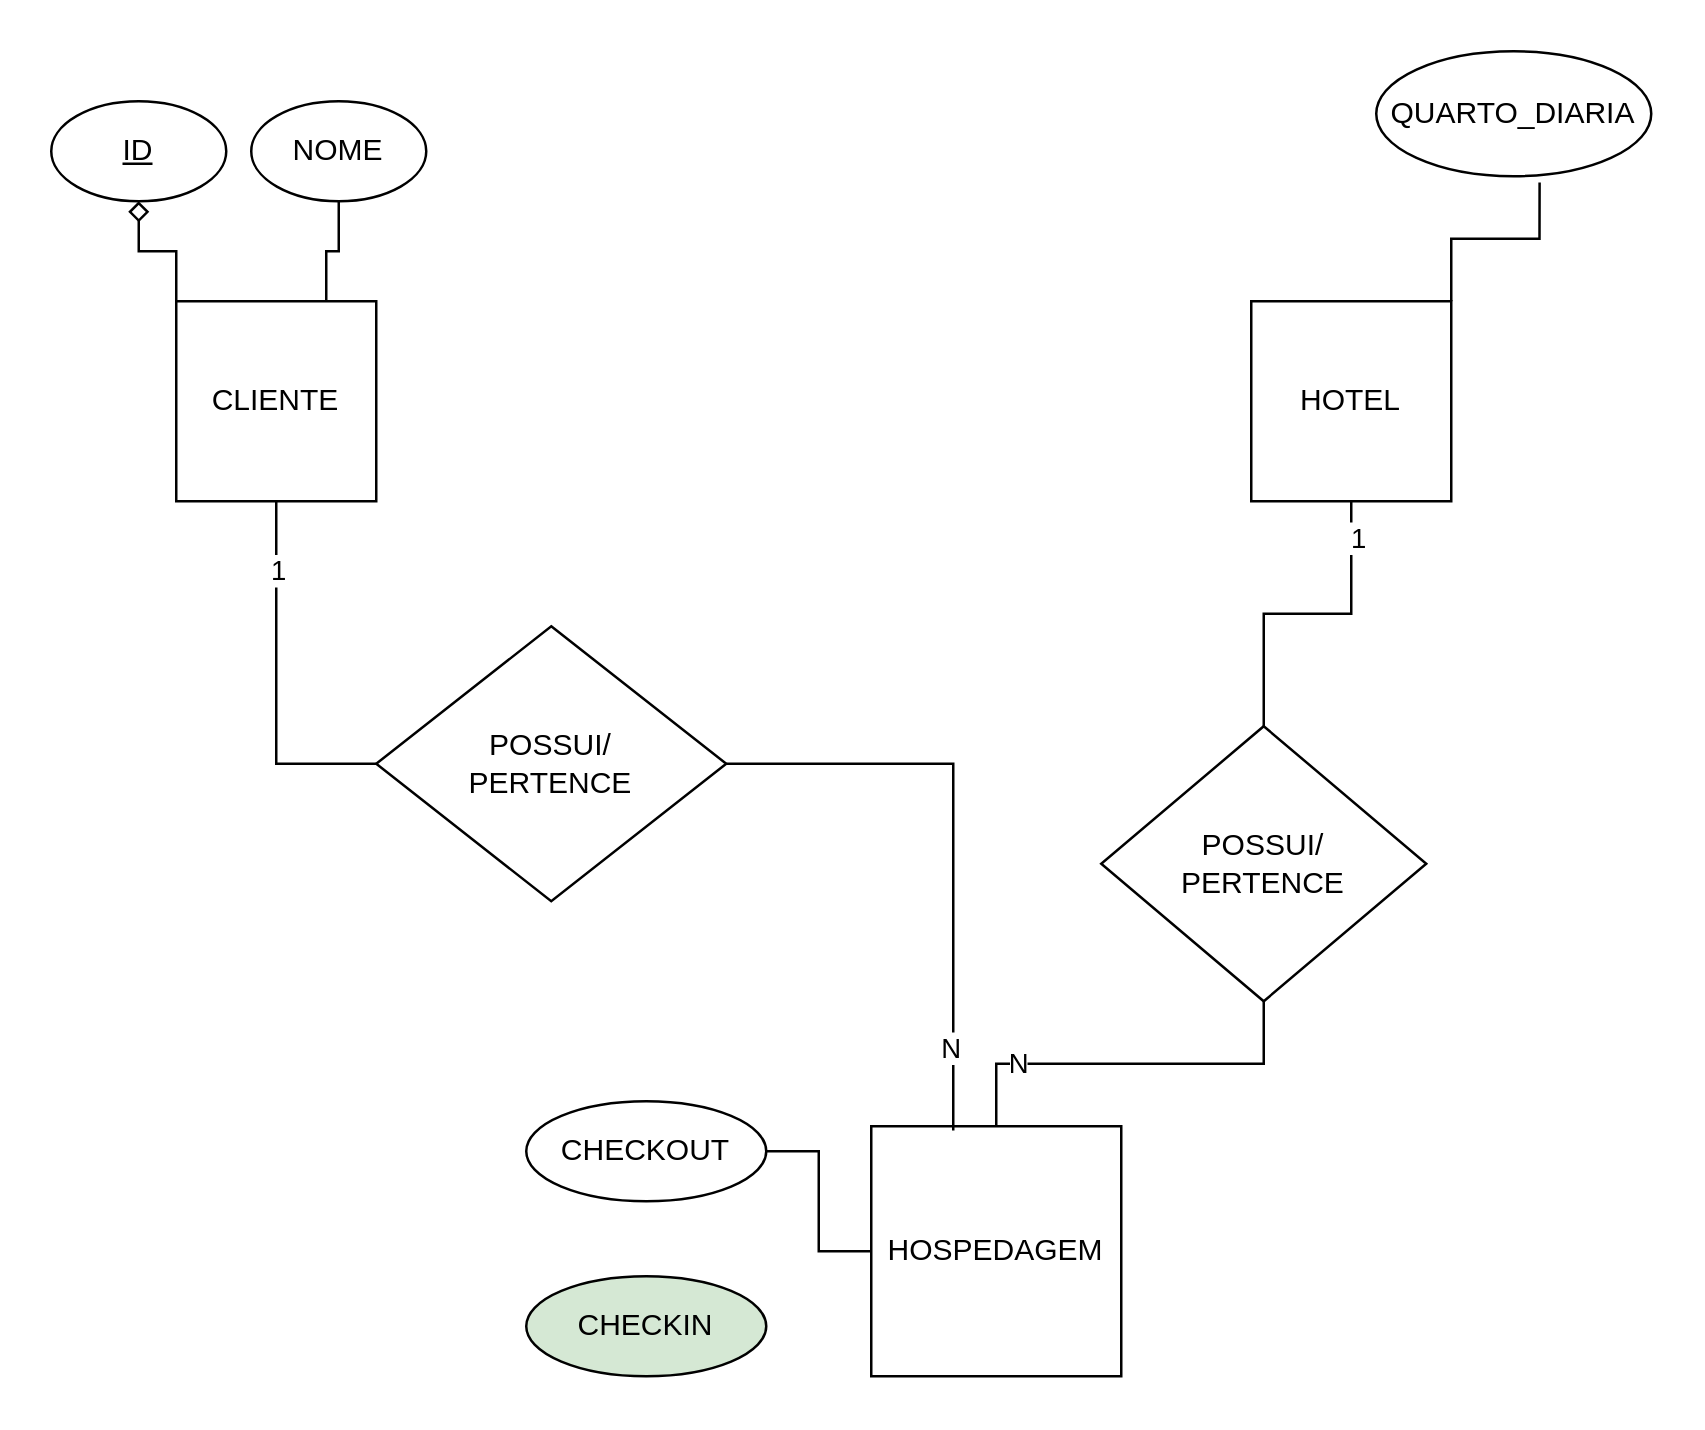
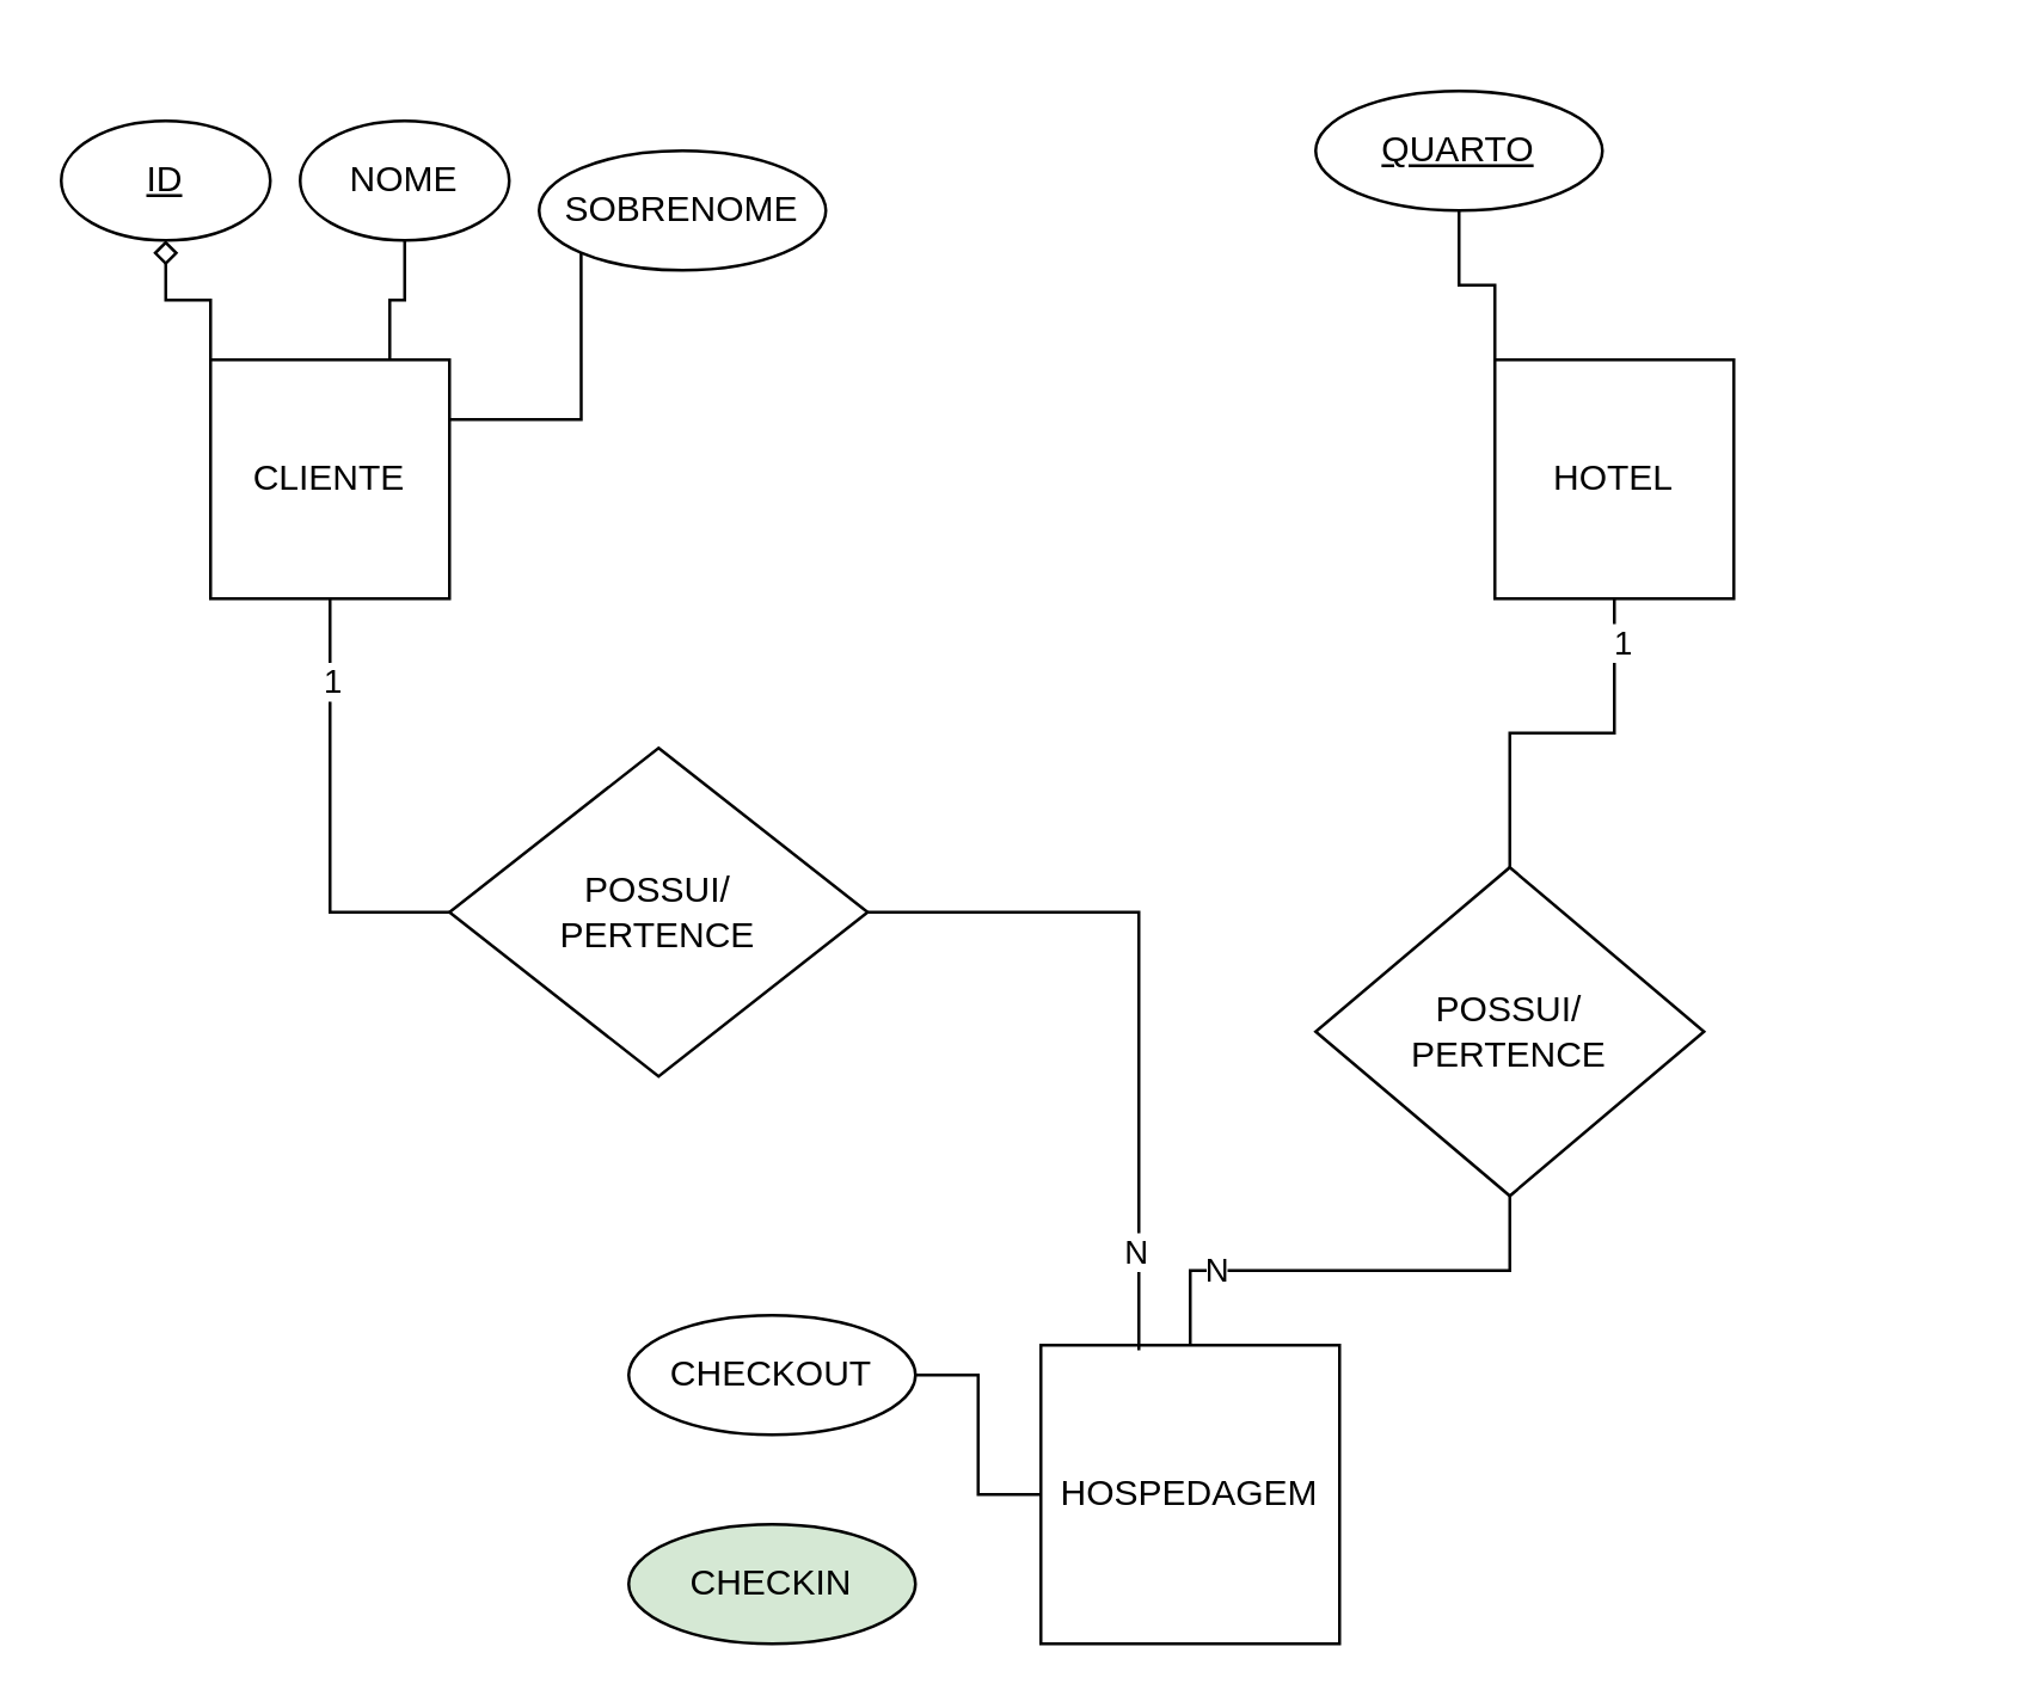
  <mxCell id="0" />
  <mxCell id="1" parent="0" />
  <mxCell id="2" style="edgeStyle=orthogonalEdgeStyle;rounded=0;orthogonalLoop=1;jettySize=auto;html=1;exitX=0;exitY=0;exitDx=0;exitDy=0;endArrow=diamond;endFill=0;" edge="1" parent="1" source="7" target="12"><mxGeometry relative="1" as="geometry"><mxPoint x="70" y="40" as="targetPoint" /></mxGeometry></mxCell>
  <mxCell id="3" style="edgeStyle=orthogonalEdgeStyle;rounded=0;orthogonalLoop=1;jettySize=auto;html=1;exitX=0.75;exitY=0;exitDx=0;exitDy=0;entryX=0.5;entryY=1;entryDx=0;entryDy=0;endArrow=none;endFill=0;" edge="1" parent="1" source="7" target="13"><mxGeometry relative="1" as="geometry" /></mxCell>
+ <mxCell id="4" style="edgeStyle=orthogonalEdgeStyle;rounded=0;orthogonalLoop=1;jettySize=auto;html=1;exitX=1;exitY=0.25;exitDx=0;exitDy=0;entryX=0;entryY=1;entryDx=0;entryDy=0;endArrow=none;endFill=0;" edge="1" parent="1" source="7" target="14"><mxGeometry relative="1" as="geometry" /></mxCell>
  <mxCell id="5" style="edgeStyle=orthogonalEdgeStyle;rounded=0;orthogonalLoop=1;jettySize=auto;html=1;exitX=0.5;exitY=1;exitDx=0;exitDy=0;entryX=0;entryY=0.5;entryDx=0;entryDy=0;endArrow=none;endFill=0;" edge="1" parent="1" source="7" target="27"><mxGeometry relative="1" as="geometry" /></mxCell>
  <mxCell id="6" value="1" style="edgeLabel;html=1;align=center;verticalAlign=middle;resizable=0;points=[];" vertex="1" connectable="0" parent="5"><mxGeometry x="-0.632" relative="1" as="geometry"><mxPoint as="offset" /></mxGeometry></mxCell>
  <mxCell id="7" value="CLIENTE" style="whiteSpace=wrap;html=1;aspect=fixed;" vertex="1" parent="1"><mxGeometry x="70" y="120" width="80" height="80" as="geometry" /></mxCell>
- <mxCell id="9" style="edgeStyle=orthogonalEdgeStyle;rounded=0;orthogonalLoop=1;jettySize=auto;html=1;exitX=1;exitY=0;exitDx=0;exitDy=0;entryX=0.594;entryY=1.05;entryDx=0;entryDy=0;entryPerimeter=0;endArrow=none;endFill=0;" edge="1" parent="1" source="10" target="16"><mxGeometry relative="1" as="geometry" /></mxCell>
+ <mxCell id="8" style="edgeStyle=orthogonalEdgeStyle;rounded=0;orthogonalLoop=1;jettySize=auto;html=1;exitX=0;exitY=0;exitDx=0;exitDy=0;entryX=0.5;entryY=1;entryDx=0;entryDy=0;endArrow=none;endFill=0;" edge="1" parent="1" source="10" target="15"><mxGeometry relative="1" as="geometry" /></mxCell>
  <mxCell id="10" value="HOTEL" style="whiteSpace=wrap;html=1;aspect=fixed;" vertex="1" parent="1"><mxGeometry x="500" y="120" width="80" height="80" as="geometry" /></mxCell>
  <mxCell id="11" value="HOSPEDAGEM" style="whiteSpace=wrap;html=1;aspect=fixed;" vertex="1" parent="1"><mxGeometry x="348" y="450" width="100" height="100" as="geometry" /></mxCell>
  <mxCell id="12" value="&lt;u&gt;ID&lt;/u&gt;" style="ellipse;whiteSpace=wrap;html=1;" vertex="1" parent="1"><mxGeometry x="20" y="40" width="70" height="40" as="geometry" /></mxCell>
  <mxCell id="13" value="NOME" style="ellipse;whiteSpace=wrap;html=1;" vertex="1" parent="1"><mxGeometry x="100" y="40" width="70" height="40" as="geometry" /></mxCell>
- <mxCell id="16" value="QUARTO_DIARIA" style="ellipse;whiteSpace=wrap;html=1;" vertex="1" parent="1"><mxGeometry x="550" y="20" width="110" height="50" as="geometry" /></mxCell>
+ <mxCell id="14" value="SOBRENOME" style="ellipse;whiteSpace=wrap;html=1;" vertex="1" parent="1"><mxGeometry x="180" y="50" width="96" height="40" as="geometry" /></mxCell>
+ <mxCell id="15" value="&lt;u&gt;QUARTO&lt;/u&gt;" style="ellipse;whiteSpace=wrap;html=1;" vertex="1" parent="1"><mxGeometry x="440" y="30" width="96" height="40" as="geometry" /></mxCell>
  <mxCell id="17" value="CHECKIN" style="ellipse;whiteSpace=wrap;html=1;fillColor=#d5e8d4;" vertex="1" parent="1"><mxGeometry x="210" y="510" width="96" height="40" as="geometry" /></mxCell>
  <mxCell id="18" value="" style="edgeStyle=orthogonalEdgeStyle;rounded=0;orthogonalLoop=1;jettySize=auto;html=1;endArrow=none;endFill=0;" edge="1" parent="1" source="19" target="11"><mxGeometry relative="1" as="geometry" /></mxCell>
  <mxCell id="19" value="CHECKOUT" style="ellipse;whiteSpace=wrap;html=1;" vertex="1" parent="1"><mxGeometry x="210" y="440" width="96" height="40" as="geometry" /></mxCell>
  <mxCell id="20" value="" style="edgeStyle=orthogonalEdgeStyle;rounded=0;orthogonalLoop=1;jettySize=auto;html=1;endArrow=none;endFill=0;" edge="1" parent="1" source="24" target="10"><mxGeometry relative="1" as="geometry" /></mxCell>
  <mxCell id="21" value="1" style="edgeLabel;html=1;align=center;verticalAlign=middle;resizable=0;points=[];" vertex="1" connectable="0" parent="20"><mxGeometry x="0.781" y="-2" relative="1" as="geometry"><mxPoint as="offset" /></mxGeometry></mxCell>
  <mxCell id="22" style="edgeStyle=orthogonalEdgeStyle;rounded=0;orthogonalLoop=1;jettySize=auto;html=1;exitX=0.5;exitY=1;exitDx=0;exitDy=0;entryX=0.5;entryY=0;entryDx=0;entryDy=0;endArrow=none;endFill=0;" edge="1" parent="1" source="24" target="11"><mxGeometry relative="1" as="geometry" /></mxCell>
  <mxCell id="23" value="N" style="edgeLabel;html=1;align=center;verticalAlign=middle;resizable=0;points=[];" vertex="1" connectable="0" parent="22"><mxGeometry x="0.575" y="-1" relative="1" as="geometry"><mxPoint as="offset" /></mxGeometry></mxCell>
  <mxCell id="24" value="POSSUI/&lt;br&gt;PERTENCE" style="rhombus;whiteSpace=wrap;html=1;" vertex="1" parent="1"><mxGeometry x="440" y="290" width="130" height="110" as="geometry" /></mxCell>
  <mxCell id="25" style="edgeStyle=orthogonalEdgeStyle;rounded=0;orthogonalLoop=1;jettySize=auto;html=1;exitX=1;exitY=0.5;exitDx=0;exitDy=0;entryX=0.328;entryY=0.017;entryDx=0;entryDy=0;entryPerimeter=0;endArrow=none;endFill=0;" edge="1" parent="1" source="27" target="11"><mxGeometry relative="1" as="geometry" /></mxCell>
  <mxCell id="26" value="N" style="edgeLabel;html=1;align=center;verticalAlign=middle;resizable=0;points=[];" vertex="1" connectable="0" parent="25"><mxGeometry x="0.719" y="-1" relative="1" as="geometry"><mxPoint as="offset" /></mxGeometry></mxCell>
  <mxCell id="27" value="POSSUI/&lt;br&gt;PERTENCE" style="rhombus;whiteSpace=wrap;html=1;" vertex="1" parent="1"><mxGeometry x="150" y="250" width="140" height="110" as="geometry" /></mxCell>
